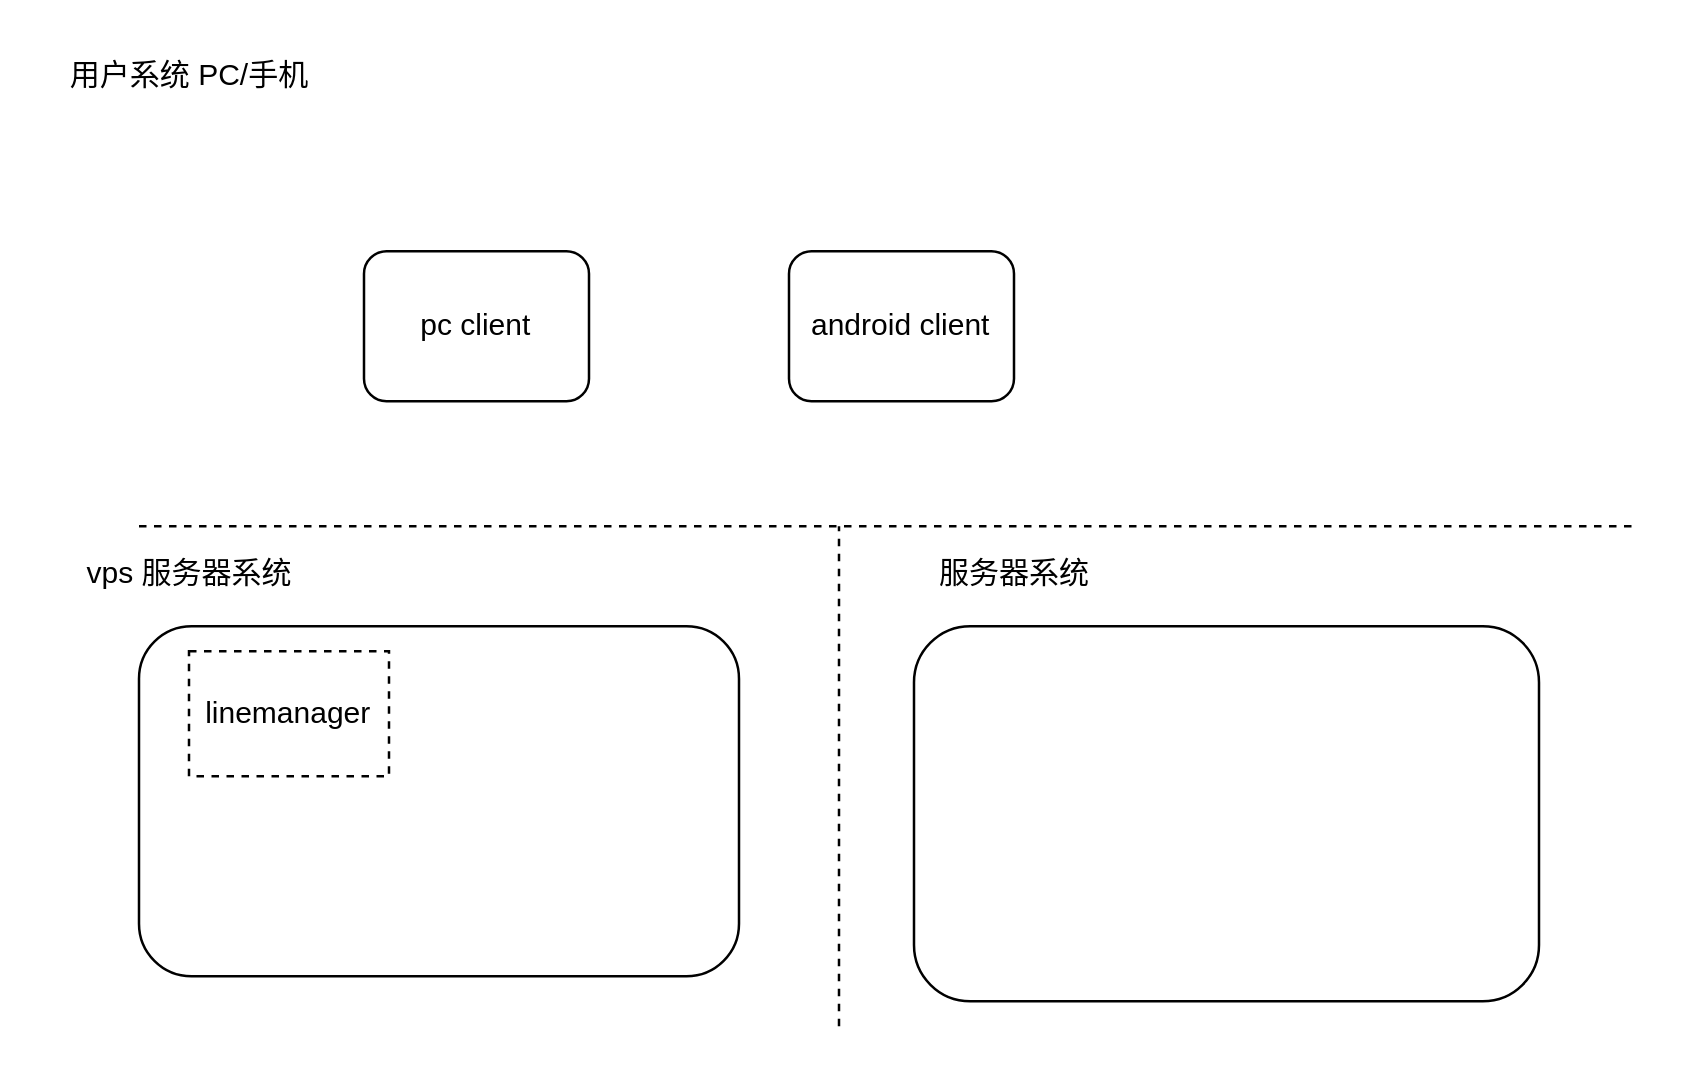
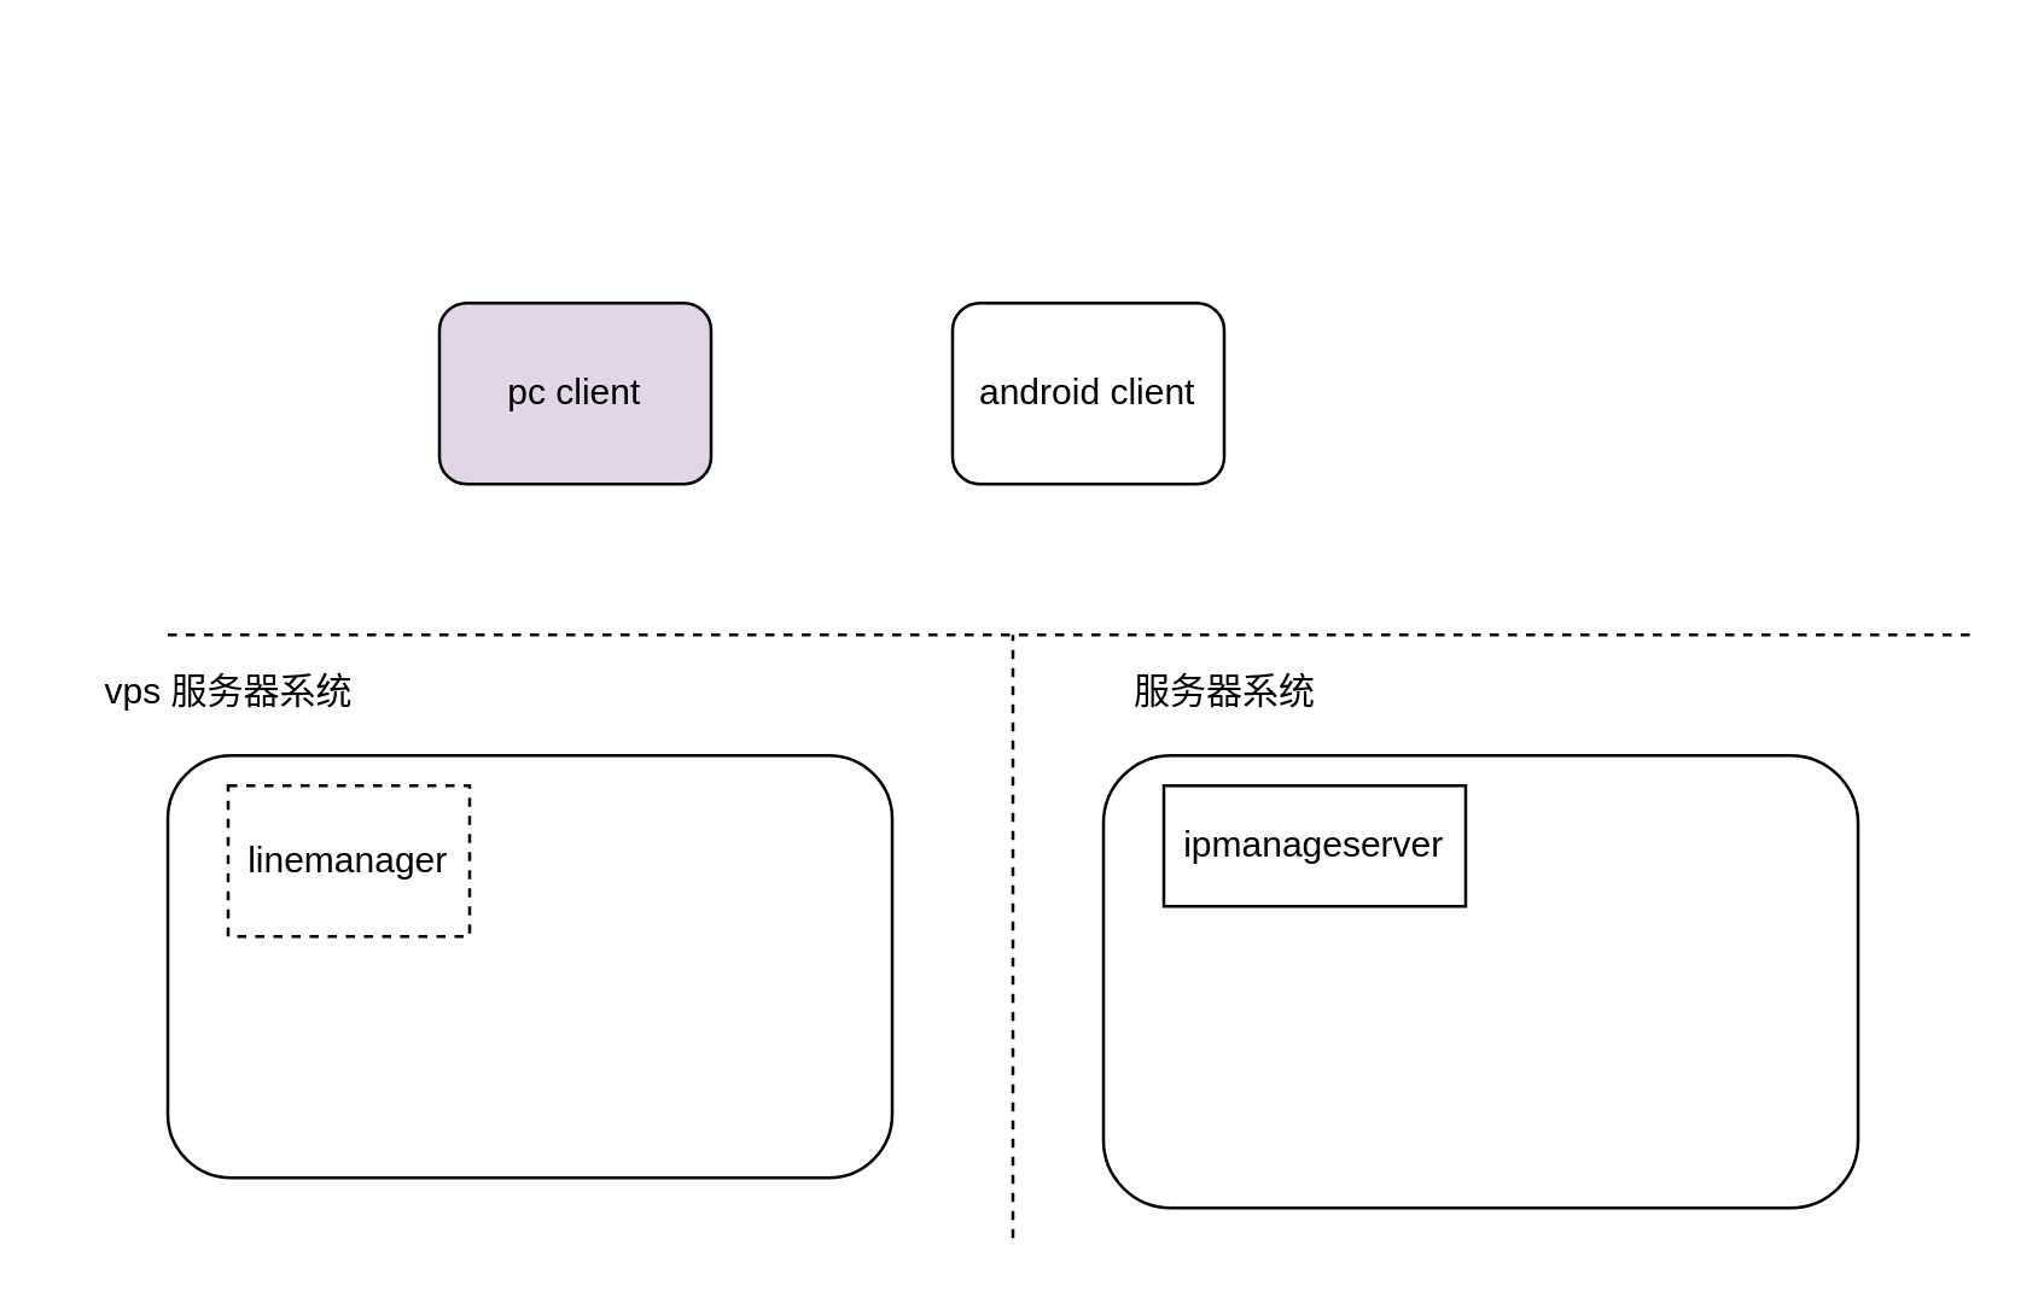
  <mxCell id="0" />
  <mxCell id="1" parent="0" />
  <mxCell id="2" value="" style="endArrow=none;dashed=1;html=1;" parent="1" edge="1"><mxGeometry width="50" height="50" relative="1" as="geometry"><mxPoint x="55" y="210" as="sourcePoint" /><mxPoint x="655" y="210" as="targetPoint" /></mxGeometry></mxCell>
  <mxCell id="3" value="" style="endArrow=none;dashed=1;html=1;" parent="1" edge="1"><mxGeometry width="50" height="50" relative="1" as="geometry"><mxPoint x="335" y="410" as="sourcePoint" /><mxPoint x="335" y="210" as="targetPoint" /></mxGeometry></mxCell>
- <mxCell id="4" value="pc client" style="rounded=1;whiteSpace=wrap;html=1;" vertex="1" parent="1"><mxGeometry x="145" y="100" width="90" height="60" as="geometry" /></mxCell>
+ <mxCell id="4" value="pc client" style="rounded=1;whiteSpace=wrap;html=1;fillColor=#e1d5e7;" vertex="1" parent="1"><mxGeometry x="145" y="100" width="90" height="60" as="geometry" /></mxCell>
  <mxCell id="5" value="android client" style="rounded=1;whiteSpace=wrap;html=1;" vertex="1" parent="1"><mxGeometry x="315" y="100" width="90" height="60" as="geometry" /></mxCell>
  <mxCell id="6" value="" style="rounded=1;whiteSpace=wrap;html=1;" vertex="1" parent="1"><mxGeometry x="55" y="250" width="240" height="140" as="geometry" /></mxCell>
  <mxCell id="7" value="" style="rounded=1;whiteSpace=wrap;html=1;" vertex="1" parent="1"><mxGeometry x="365" y="250" width="250" height="150" as="geometry" /></mxCell>
- <mxCell id="8" value="用户系统 PC/手机" style="text;html=1;resizable=0;autosize=1;align=center;verticalAlign=middle;points=[];fillColor=none;strokeColor=none;rounded=0;" vertex="1" parent="1"><mxGeometry x="20" y="20" width="110" height="20" as="geometry" /></mxCell>
  <mxCell id="9" value="vps 服务器系统" style="text;html=1;resizable=0;autosize=1;align=center;verticalAlign=middle;points=[];fillColor=none;strokeColor=none;rounded=0;" vertex="1" parent="1"><mxGeometry x="25" y="219" width="100" height="20" as="geometry" /></mxCell>
  <mxCell id="10" value="服务器系统" style="text;html=1;resizable=0;autosize=1;align=center;verticalAlign=middle;points=[];fillColor=none;strokeColor=none;rounded=0;" vertex="1" parent="1"><mxGeometry x="365" y="219" width="80" height="20" as="geometry" /></mxCell>
  <mxCell id="11" value="linemanager" style="rounded=0;whiteSpace=wrap;html=1;dashed=1;" vertex="1" parent="1"><mxGeometry x="75" y="260" width="80" height="50" as="geometry" /></mxCell>
+ <mxCell id="12" value="ipmanageserver" style="rounded=0;whiteSpace=wrap;html=1;" vertex="1" parent="1"><mxGeometry x="385" y="260" width="100" height="40" as="geometry" /></mxCell>
